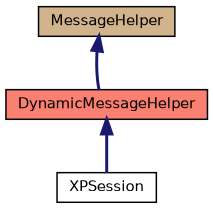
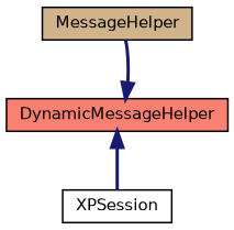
  digraph {
    node [color=black fontname=Helvetica fontsize=10 shape=record style=filled]
    edge [color=midnightblue dir=back fontname=Helvetica fontsize=10 labelfontname=Helvetica labelfontsize=10 style=bold]
    n1 [fillcolor=tan fontcolor=black height=0.2 label=MessageHelper width=0.4]
    n2 [fillcolor=salmon height=0.2 label=DynamicMessageHelper width=0.4]
    n3 [fillcolor=white height=0.2 label=XPSession width=0.4]
-   n1 -> n2
+   n2 -> n1
    n2 -> n3
  }
